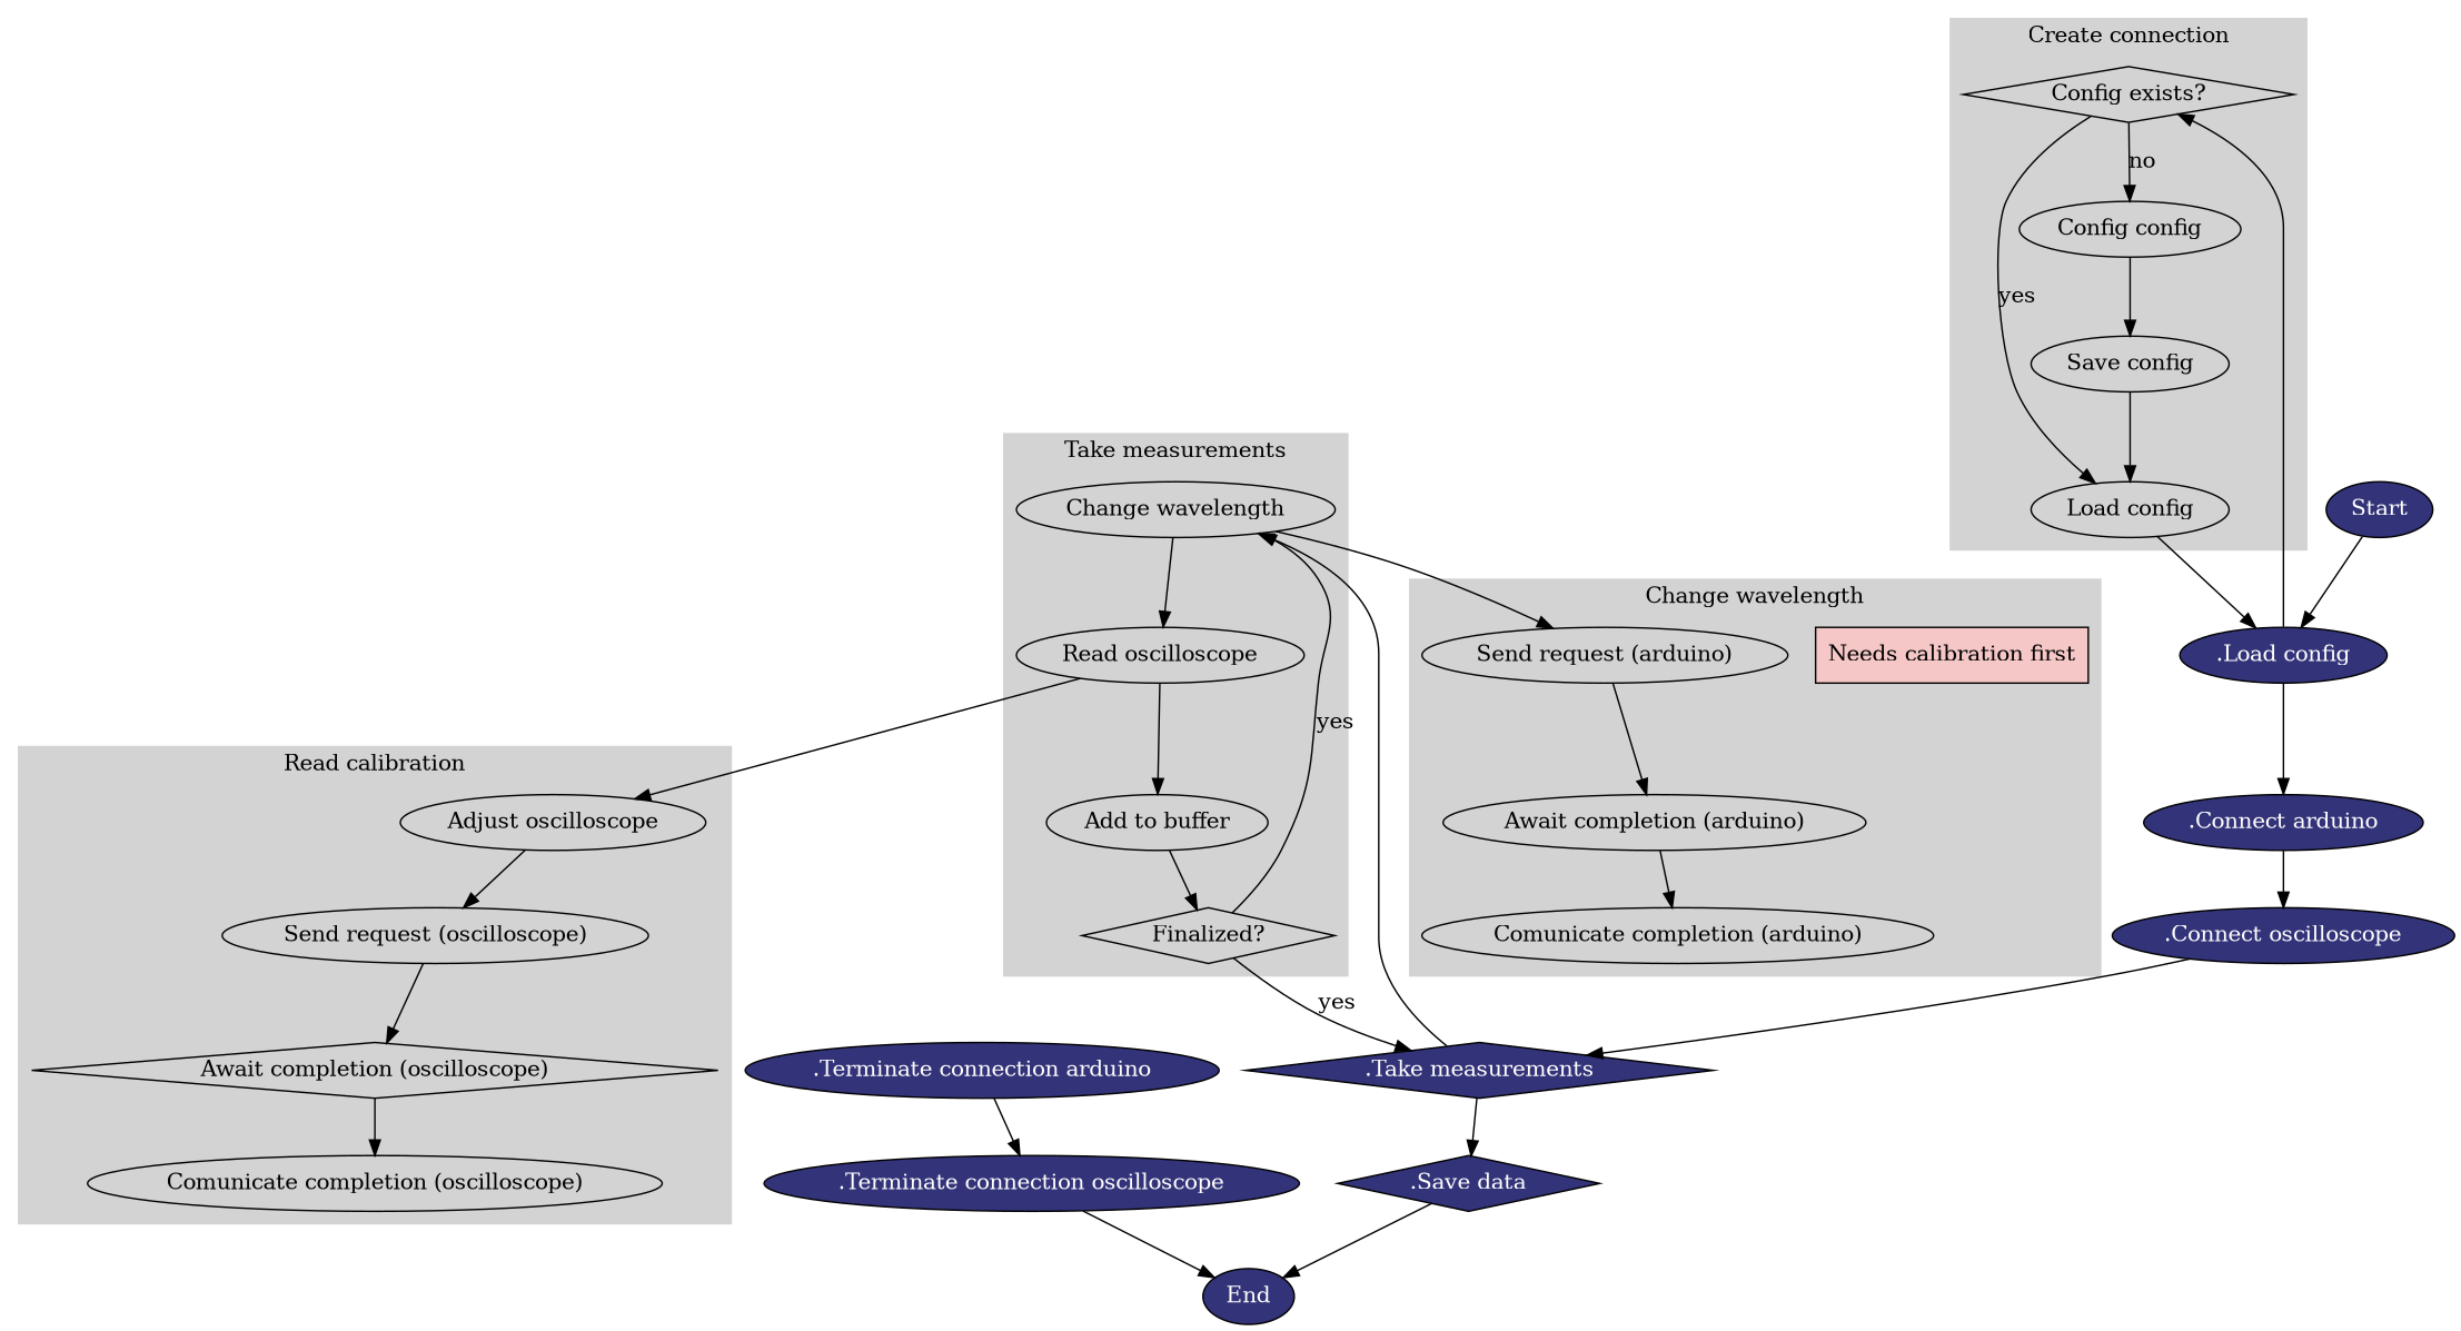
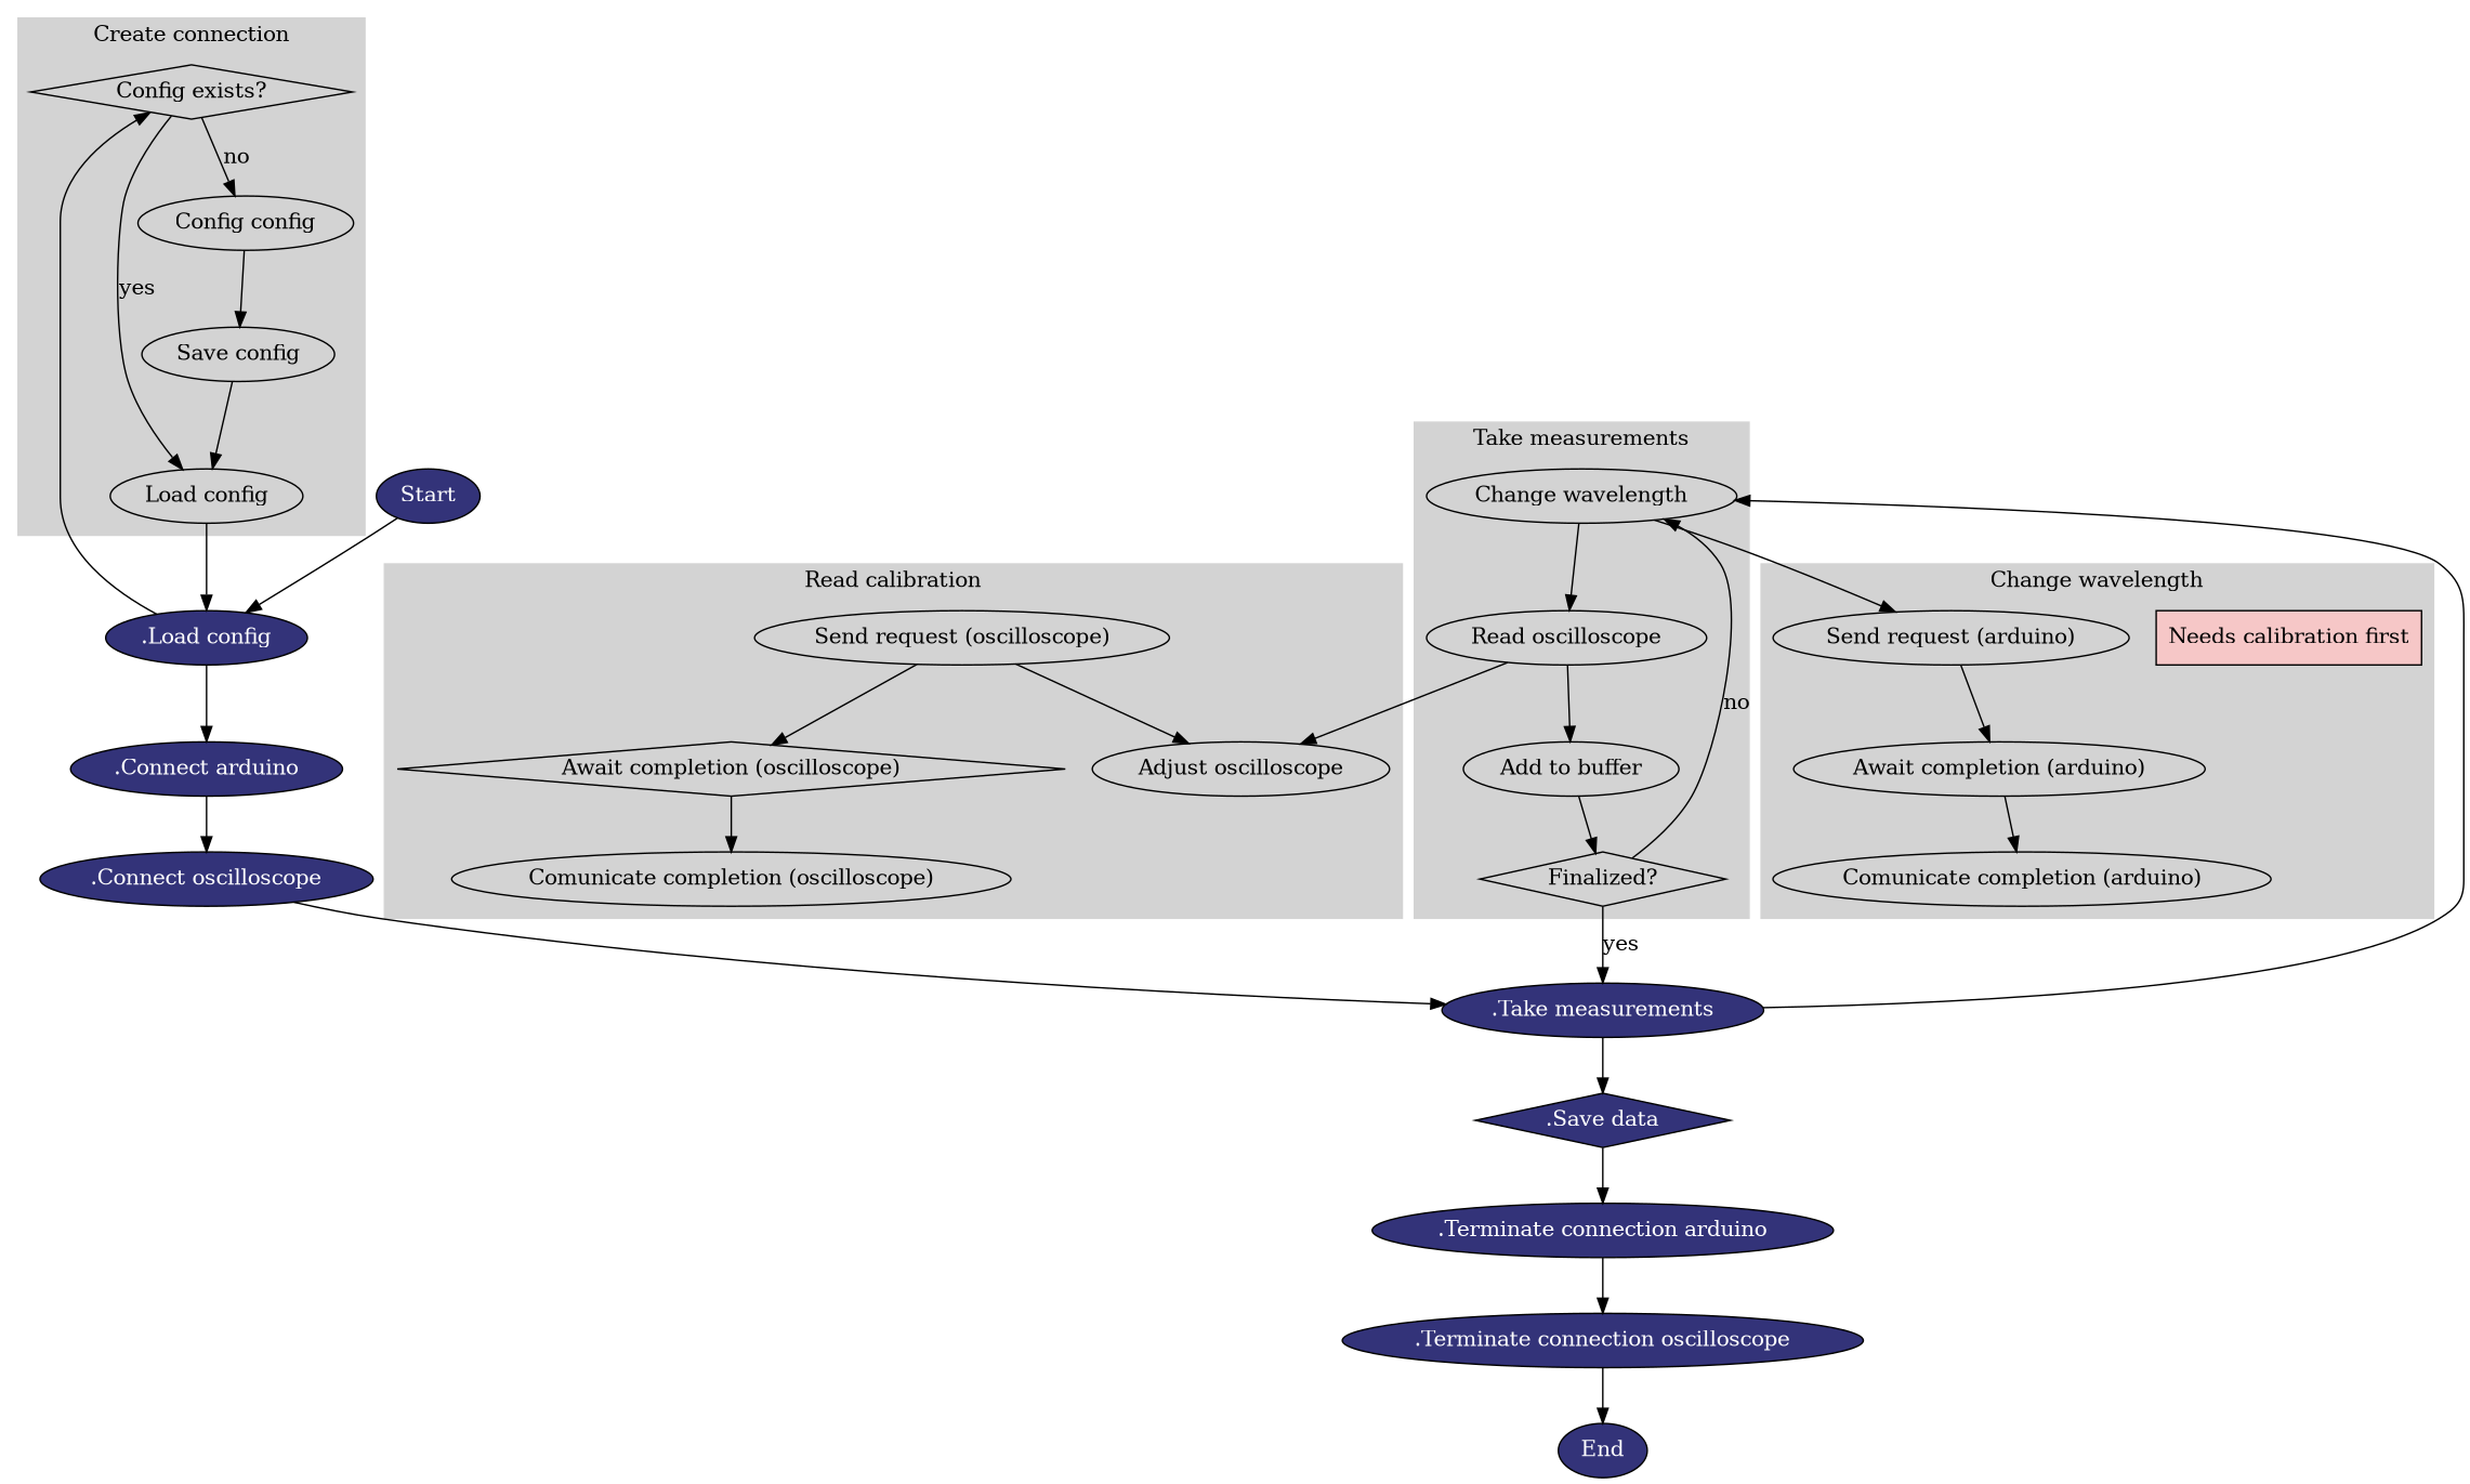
  digraph {
    "Config exists?" [shape=diamond]
    "Load config"
    n3 [label="Config config"]
    "Save config"
    "Change wavelength"
    "Read oscilloscope"
    "Add to buffer"
    "Finalized?" [shape=diamond]
    "Adjust oscilloscope"
    "Send request (oscilloscope)"
    "Await completion (oscilloscope)" [shape=diamond]
    "Comunicate completion (oscilloscope)"
    "Needs calibration first" [fillcolor="#f6c7c7" shape=rectangle style=filled]
    "Send request (arduino)"
    "Await completion (arduino)"
    "Comunicate completion (arduino)"
    ".Load config" [fillcolor="#333379" fontcolor=white style=filled]
-   ".Take measurements" [fillcolor="#333379" fontcolor=white style=filled shape=diamond]
+   ".Take measurements" [fillcolor="#333379" fontcolor=white style=filled]
    Start [fillcolor="#333379" fontcolor=white style=filled]
    ".Connect arduino" [fillcolor="#333379" fontcolor=white style=filled]
    ".Connect oscilloscope" [fillcolor="#333379" fontcolor=white style=filled]
    ".Save data" [fillcolor="#333379" fontcolor=white shape=diamond style=filled]
    ".Terminate connection arduino" [fillcolor="#333379" fontcolor=white style=filled]
    ".Terminate connection oscilloscope" [fillcolor="#333379" fontcolor=white style=filled]
    End [fillcolor="#333379" fontcolor=white style=filled]
    subgraph cluster_1 {
      color=lightgrey
      label="Create connection"
      style=filled
      "Config exists?"
      "Load config"
      n3
      "Save config"
    }
    subgraph cluster_2 {
      color=lightgrey
      label="Take measurements"
      style=filled
      "Change wavelength"
      "Read oscilloscope"
      "Add to buffer"
      "Finalized?"
    }
    subgraph cluster_3 {
      color=lightgrey
      label="Read calibration"
      style=filled
      "Adjust oscilloscope"
      "Send request (oscilloscope)"
      "Await completion (oscilloscope)"
      "Comunicate completion (oscilloscope)"
    }
    subgraph cluster_4 {
      color=lightgrey
      label="Change wavelength"
      style=filled
      "Needs calibration first"
      "Send request (arduino)"
      "Await completion (arduino)"
      "Comunicate completion (arduino)"
    }
    "Config exists?" -> "Load config" [label=yes]
    "Config exists?" -> n3 [label=no]
    "Load config" -> ".Load config"
    n3 -> "Save config"
    "Save config" -> "Load config"
    "Change wavelength" -> "Read oscilloscope"
    "Change wavelength" -> "Send request (arduino)"
    "Read oscilloscope" -> "Add to buffer"
    "Read oscilloscope" -> "Adjust oscilloscope"
    "Add to buffer" -> "Finalized?"
-   "Finalized?" -> "Change wavelength" [label=yes]
+   "Finalized?" -> "Change wavelength" [label=no]
    "Finalized?" -> ".Take measurements" [label=yes]
-   "Adjust oscilloscope" -> "Send request (oscilloscope)"
+   "Send request (oscilloscope)" -> "Adjust oscilloscope"
    "Send request (oscilloscope)" -> "Await completion (oscilloscope)"
    "Await completion (oscilloscope)" -> "Comunicate completion (oscilloscope)"
    "Send request (arduino)" -> "Await completion (arduino)"
    "Await completion (arduino)" -> "Comunicate completion (arduino)"
    ".Load config" -> "Config exists?"
    ".Load config" -> ".Connect arduino"
    ".Take measurements" -> "Change wavelength"
    ".Take measurements" -> ".Save data"
    Start -> ".Load config"
    ".Connect arduino" -> ".Connect oscilloscope"
    ".Connect oscilloscope" -> ".Take measurements"
-   ".Save data" -> End
+   ".Save data" -> ".Terminate connection arduino"
    ".Terminate connection arduino" -> ".Terminate connection oscilloscope"
    ".Terminate connection oscilloscope" -> End
  }
